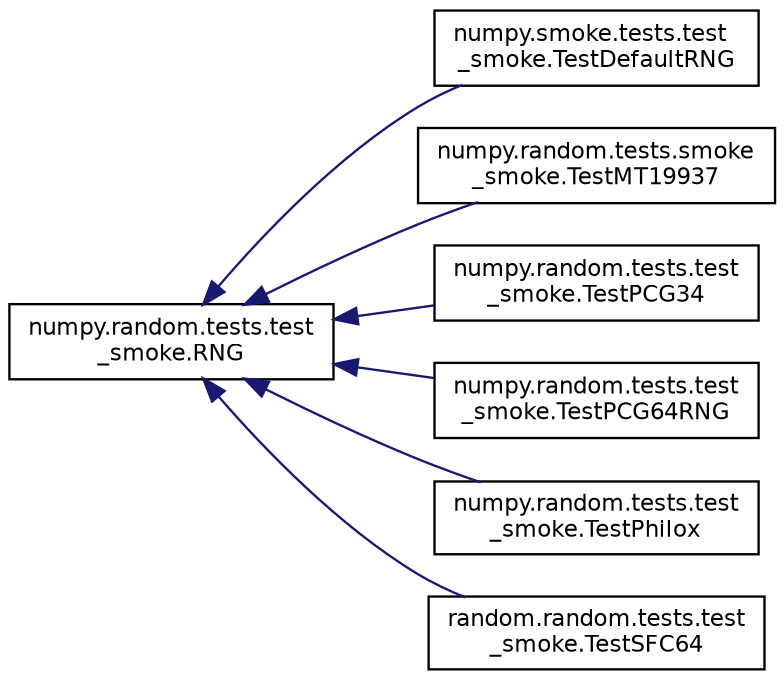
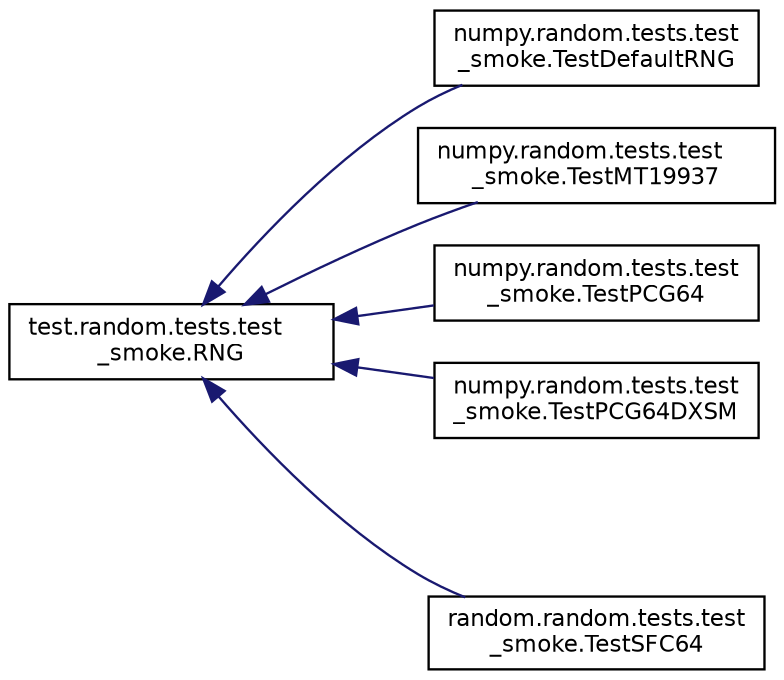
  digraph {
    rankdir=LR
    node [color=black fillcolor=white fontname=Helvetica fontsize=10 shape=record style=filled]
    edge [color=midnightblue dir=back fontname=Helvetica fontsize=10 labelfontname=Helvetica labelfontsize=10 style=solid]
-   n1 [height=0.2 label="numpy.random.tests.test\l_smoke.RNG" width=0.4]
-   n2 [height=0.2 label="numpy.smoke.tests.test\l_smoke.TestDefaultRNG" width=0.4]
-   n3 [height=0.2 label="numpy.random.tests.smoke\l_smoke.TestMT19937" width=0.4]
-   n4 [height=0.2 label="numpy.random.tests.test\l_smoke.TestPCG34" width=0.4]
-   n5 [height=0.2 label="numpy.random.tests.test\l_smoke.TestPCG64RNG" width=0.4]
-   n6 [height=0.2 label="numpy.random.tests.test\l_smoke.TestPhilox" width=0.4]
+   n1 [height=0.2 label="test.random.tests.test\l_smoke.RNG" width=0.4]
+   n2 [height=0.2 label="numpy.random.tests.test\l_smoke.TestDefaultRNG" width=0.4]
+   n3 [height=0.2 label="numpy.random.tests.test\l_smoke.TestMT19937" width=0.4]
+   n4 [height=0.2 label="numpy.random.tests.test\l_smoke.TestPCG64" width=0.4]
+   n5 [height=0.2 label="numpy.random.tests.test\l_smoke.TestPCG64DXSM" width=0.4]
    n7 [height=0.2 label="random.random.tests.test\l_smoke.TestSFC64" width=0.4]
    n1 -> n2
    n1 -> n3
    n1 -> n4
    n1 -> n5
-   n1 -> n6
    n1 -> n7
  }
